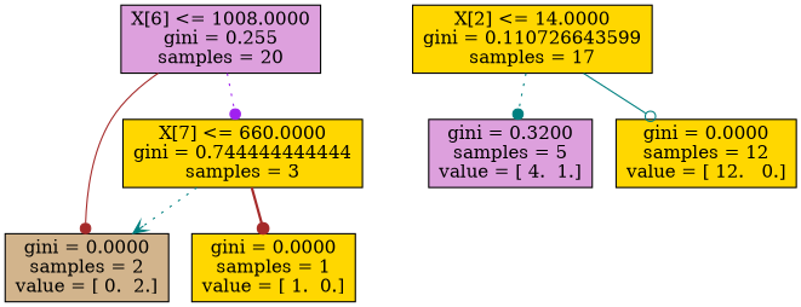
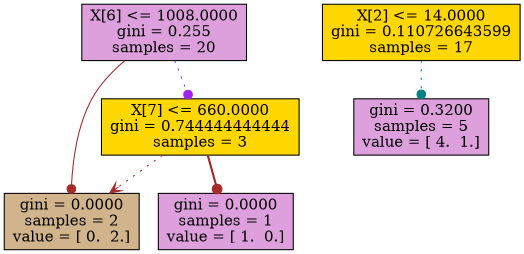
  digraph {
    node [fillcolor=plum shape=box style=filled]
    edge [arrowhead=dot color=teal style=dotted]
    n1 [label="X[6] <= 1008.0000\ngini = 0.255\nsamples = 20"]
    n2 [fillcolor=gold label="X[7] <= 660.0000\ngini = 0.744444444444\nsamples = 3"]
    n3 [fillcolor=tan label="gini = 0.0000\nsamples = 2\nvalue = [ 0.  2.]"]
-   n4 [fillcolor=gold label="gini = 0.0000\nsamples = 1\nvalue = [ 1.  0.]"]
+   n4 [label="gini = 0.0000\nsamples = 1\nvalue = [ 1.  0.]"]
    n5 [fillcolor=gold label="X[2] <= 14.0000\ngini = 0.110726643599\nsamples = 17"]
    n6 [label="gini = 0.3200\nsamples = 5\nvalue = [ 4.  1.]"]
-   n7 [fillcolor=gold label="gini = 0.0000\nsamples = 12\nvalue = [ 12.   0.]"]
    n1 -> n2 [color=purple]
    n1 -> n3 [color=brown style=solid]
-   n2 -> n3 [arrowhead=vee]
+   n2 -> n3 [arrowhead=vee color=brown]
    n2 -> n4 [color=brown style=bold]
    n5 -> n6
-   n5 -> n7 [arrowhead=odot style=solid]
  }
